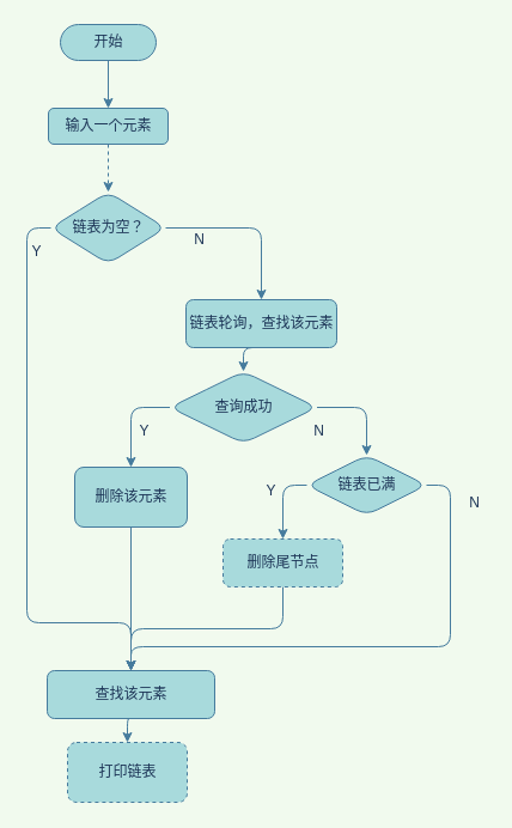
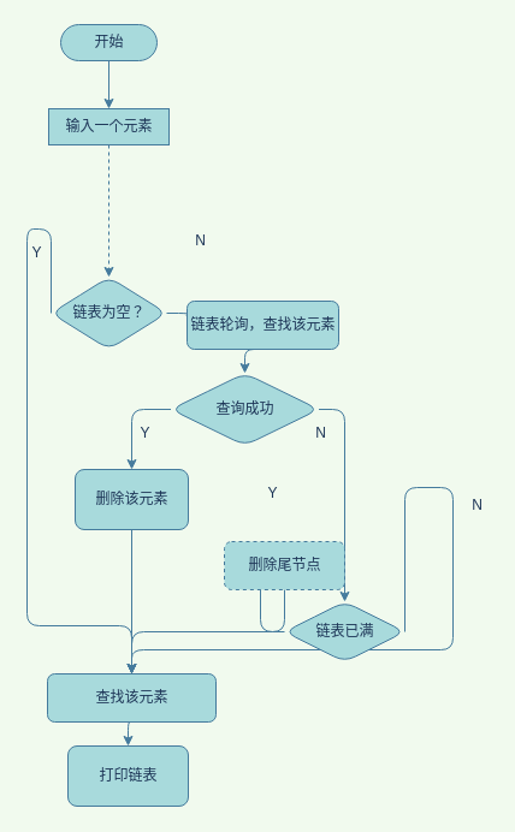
  <mxCell id="0" />
  <mxCell id="1" parent="0" />
  <mxCell id="2" style="edgeStyle=orthogonalEdgeStyle;orthogonalLoop=1;jettySize=auto;html=1;exitX=0.5;exitY=0.5;exitDx=0;exitDy=15;exitPerimeter=0;entryX=0.5;entryY=0;entryDx=0;entryDy=0;labelBackgroundColor=#F1FAEE;strokeColor=#457B9D;fontColor=#1D3557;" edge="1" parent="1" source="3" target="5"><mxGeometry relative="1" as="geometry" /></mxCell>
  <mxCell id="3" value="开始" style="html=1;dashed=0;whitespace=wrap;shape=mxgraph.dfd.start;rounded=1;fillColor=#A8DADC;strokeColor=#457B9D;fontColor=#1D3557;" vertex="1" parent="1"><mxGeometry x="50" y="20" width="80" height="30" as="geometry" /></mxCell>
  <mxCell id="4" style="edgeStyle=orthogonalEdgeStyle;orthogonalLoop=1;jettySize=auto;html=1;exitX=0.5;exitY=1;exitDx=0;exitDy=0;entryX=0.5;entryY=0;entryDx=0;entryDy=0;labelBackgroundColor=#F1FAEE;strokeColor=#457B9D;fontColor=#1D3557;dashed=1;" edge="1" parent="1" source="5" target="8"><mxGeometry relative="1" as="geometry" /></mxCell>
- <mxCell id="5" value="输入一个元素" style="html=1;dashed=0;whitespace=wrap;rounded=1;fillColor=#A8DADC;strokeColor=#457B9D;fontColor=#1D3557;" vertex="1" parent="1"><mxGeometry x="40" y="90" width="100" height="30" as="geometry" /></mxCell>
+ <mxCell id="5" value="输入一个元素" style="html=1;dashed=0;whitespace=wrap;fillColor=#A8DADC;strokeColor=#457B9D;fontColor=#1D3557;rounded=0;" vertex="1" parent="1"><mxGeometry x="40" y="90" width="100" height="30" as="geometry" /></mxCell>
  <mxCell id="6" style="edgeStyle=orthogonalEdgeStyle;orthogonalLoop=1;jettySize=auto;html=1;exitX=0;exitY=0.5;exitDx=0;exitDy=0;entryX=0.5;entryY=0;entryDx=0;entryDy=0;labelBackgroundColor=#F1FAEE;strokeColor=#457B9D;fontColor=#1D3557;" edge="1" parent="1" source="8" target="20"><mxGeometry relative="1" as="geometry"><mxPoint x="-2" y="250" as="targetPoint" /><Array as="points"><mxPoint x="22" y="190" /><mxPoint x="22" y="520" /><mxPoint x="109" y="520" /></Array></mxGeometry></mxCell>
  <mxCell id="7" style="edgeStyle=orthogonalEdgeStyle;orthogonalLoop=1;jettySize=auto;html=1;exitX=1;exitY=0.5;exitDx=0;exitDy=0;labelBackgroundColor=#F1FAEE;strokeColor=#457B9D;fontColor=#1D3557;" edge="1" parent="1" source="8" target="12"><mxGeometry relative="1" as="geometry" /></mxCell>
- <mxCell id="8" value="链表为空？" style="shape=rhombus;html=1;dashed=0;whitespace=wrap;perimeter=rhombusPerimeter;rounded=1;fillColor=#A8DADC;strokeColor=#457B9D;fontColor=#1D3557;" vertex="1" parent="1"><mxGeometry x="42" y="160" width="96" height="60" as="geometry" /></mxCell>
+ <mxCell id="8" value="链表为空？" style="shape=rhombus;html=1;dashed=0;whitespace=wrap;perimeter=rhombusPerimeter;rounded=1;fillColor=#A8DADC;strokeColor=#457B9D;fontColor=#1D3557;" vertex="1" parent="1"><mxGeometry x="42" y="230" width="96" height="60" as="geometry" /></mxCell>
  <mxCell id="9" value="Y" style="text;html=1;align=center;verticalAlign=middle;resizable=0;points=[];autosize=1;strokeColor=none;rounded=1;fontColor=#1D3557;" vertex="1" parent="1"><mxGeometry x="20" y="200" width="20" height="20" as="geometry" /></mxCell>
  <mxCell id="10" value="N" style="text;html=1;align=center;verticalAlign=middle;resizable=0;points=[];autosize=1;strokeColor=none;rounded=1;fontColor=#1D3557;" vertex="1" parent="1"><mxGeometry x="156" y="190" width="20" height="20" as="geometry" /></mxCell>
  <mxCell id="11" style="edgeStyle=orthogonalEdgeStyle;orthogonalLoop=1;jettySize=auto;html=1;exitX=0.5;exitY=1;exitDx=0;exitDy=0;entryX=0.5;entryY=0;entryDx=0;entryDy=0;labelBackgroundColor=#F1FAEE;strokeColor=#457B9D;fontColor=#1D3557;" edge="1" parent="1" source="12" target="15"><mxGeometry relative="1" as="geometry" /></mxCell>
  <mxCell id="12" value="链表轮询，查找该元素" style="html=1;dashed=0;whitespace=wrap;rounded=1;fillColor=#A8DADC;strokeColor=#457B9D;fontColor=#1D3557;" vertex="1" parent="1"><mxGeometry x="155" y="250" width="126" height="40" as="geometry" /></mxCell>
  <mxCell id="13" style="edgeStyle=orthogonalEdgeStyle;orthogonalLoop=1;jettySize=auto;html=1;exitX=0;exitY=0.5;exitDx=0;exitDy=0;entryX=0.5;entryY=0;entryDx=0;entryDy=0;labelBackgroundColor=#F1FAEE;strokeColor=#457B9D;fontColor=#1D3557;" edge="1" parent="1" source="15" target="17"><mxGeometry relative="1" as="geometry" /></mxCell>
  <mxCell id="14" style="edgeStyle=orthogonalEdgeStyle;orthogonalLoop=1;jettySize=auto;html=1;exitX=1;exitY=0.5;exitDx=0;exitDy=0;entryX=0.5;entryY=0;entryDx=0;entryDy=0;labelBackgroundColor=#F1FAEE;strokeColor=#457B9D;fontColor=#1D3557;" edge="1" parent="1" source="15" target="25"><mxGeometry relative="1" as="geometry" /></mxCell>
  <mxCell id="15" value="查询成功" style="shape=rhombus;html=1;dashed=0;whitespace=wrap;perimeter=rhombusPerimeter;rounded=1;fillColor=#A8DADC;strokeColor=#457B9D;fontColor=#1D3557;" vertex="1" parent="1"><mxGeometry x="141.5" y="310" width="123" height="60" as="geometry" /></mxCell>
  <mxCell id="16" style="edgeStyle=orthogonalEdgeStyle;orthogonalLoop=1;jettySize=auto;html=1;exitX=0.5;exitY=1;exitDx=0;exitDy=0;entryX=0.5;entryY=0;entryDx=0;entryDy=0;labelBackgroundColor=#F1FAEE;strokeColor=#457B9D;fontColor=#1D3557;" edge="1" parent="1" source="17" target="20"><mxGeometry relative="1" as="geometry" /></mxCell>
  <mxCell id="17" value="删除该元素" style="html=1;dashed=0;whitespace=wrap;rounded=1;fillColor=#A8DADC;strokeColor=#457B9D;fontColor=#1D3557;" vertex="1" parent="1"><mxGeometry x="62" y="390" width="94" height="50" as="geometry" /></mxCell>
  <mxCell id="18" value="Y" style="text;html=1;align=center;verticalAlign=middle;resizable=0;points=[];autosize=1;strokeColor=none;rounded=1;fontColor=#1D3557;" vertex="1" parent="1"><mxGeometry x="110" y="350" width="20" height="20" as="geometry" /></mxCell>
  <mxCell id="19" style="edgeStyle=orthogonalEdgeStyle;orthogonalLoop=1;jettySize=auto;html=1;exitX=0.5;exitY=1;exitDx=0;exitDy=0;entryX=0.5;entryY=0;entryDx=0;entryDy=0;labelBackgroundColor=#F1FAEE;strokeColor=#457B9D;fontColor=#1D3557;" edge="1" parent="1" source="20" target="21"><mxGeometry relative="1" as="geometry" /></mxCell>
  <mxCell id="20" value="查找该元素" style="html=1;dashed=0;whitespace=wrap;rounded=1;fillColor=#A8DADC;strokeColor=#457B9D;fontColor=#1D3557;" vertex="1" parent="1"><mxGeometry x="39" y="560" width="140" height="40" as="geometry" /></mxCell>
- <mxCell id="21" value="打印链表" style="html=1;dashed=1;whitespace=wrap;rounded=1;fillColor=#A8DADC;strokeColor=#457B9D;fontColor=#1D3557;" vertex="1" parent="1"><mxGeometry x="56" y="620" width="100" height="50" as="geometry" /></mxCell>
+ <mxCell id="21" value="打印链表" style="html=1;dashed=0;whitespace=wrap;rounded=1;fillColor=#A8DADC;strokeColor=#457B9D;fontColor=#1D3557;" vertex="1" parent="1"><mxGeometry x="56" y="620" width="100" height="50" as="geometry" /></mxCell>
  <mxCell id="22" value="N" style="text;html=1;align=center;verticalAlign=middle;resizable=0;points=[];autosize=1;strokeColor=none;rounded=1;fontColor=#1D3557;" vertex="1" parent="1"><mxGeometry x="256" y="350" width="20" height="20" as="geometry" /></mxCell>
  <mxCell id="23" style="edgeStyle=orthogonalEdgeStyle;orthogonalLoop=1;jettySize=auto;html=1;exitX=0;exitY=0.5;exitDx=0;exitDy=0;labelBackgroundColor=#F1FAEE;strokeColor=#457B9D;fontColor=#1D3557;" edge="1" parent="1" source="25" target="27"><mxGeometry relative="1" as="geometry" /></mxCell>
  <mxCell id="24" style="edgeStyle=orthogonalEdgeStyle;orthogonalLoop=1;jettySize=auto;html=1;exitX=1;exitY=0.5;exitDx=0;exitDy=0;entryX=0.5;entryY=0;entryDx=0;entryDy=0;labelBackgroundColor=#F1FAEE;strokeColor=#457B9D;fontColor=#1D3557;" edge="1" parent="1" source="25" target="20"><mxGeometry relative="1" as="geometry"><Array as="points"><mxPoint x="376" y="405" /><mxPoint x="376" y="540" /><mxPoint x="109" y="540" /></Array></mxGeometry></mxCell>
- <mxCell id="25" value="链表已满" style="shape=rhombus;html=1;dashed=0;whitespace=wrap;perimeter=rhombusPerimeter;rounded=1;fillColor=#A8DADC;strokeColor=#457B9D;fontColor=#1D3557;" vertex="1" parent="1"><mxGeometry x="256" y="380" width="100" height="50" as="geometry" /></mxCell>
+ <mxCell id="25" value="链表已满" style="shape=rhombus;html=1;dashed=0;whitespace=wrap;perimeter=rhombusPerimeter;rounded=1;fillColor=#A8DADC;strokeColor=#457B9D;fontColor=#1D3557;" vertex="1" parent="1"><mxGeometry x="236" y="500" width="100" height="50" as="geometry" /></mxCell>
  <mxCell id="26" style="edgeStyle=orthogonalEdgeStyle;orthogonalLoop=1;jettySize=auto;html=1;exitX=0.5;exitY=1;exitDx=0;exitDy=0;entryX=0.5;entryY=0;entryDx=0;entryDy=0;labelBackgroundColor=#F1FAEE;strokeColor=#457B9D;fontColor=#1D3557;" edge="1" parent="1" source="27" target="20"><mxGeometry relative="1" as="geometry" /></mxCell>
  <mxCell id="27" value="删除尾节点" style="html=1;dashed=1;whitespace=wrap;rounded=1;fillColor=#A8DADC;strokeColor=#457B9D;fontColor=#1D3557;" vertex="1" parent="1"><mxGeometry x="186" y="450" width="100" height="40" as="geometry" /></mxCell>
  <mxCell id="28" value="Y" style="text;html=1;align=center;verticalAlign=middle;resizable=0;points=[];autosize=1;strokeColor=none;rounded=1;fontColor=#1D3557;" vertex="1" parent="1"><mxGeometry x="216" y="400" width="20" height="20" as="geometry" /></mxCell>
  <mxCell id="29" value="N" style="text;html=1;align=center;verticalAlign=middle;resizable=0;points=[];autosize=1;strokeColor=none;fontColor=#1D3557;" vertex="1" parent="1"><mxGeometry x="386" y="410" width="20" height="20" as="geometry" /></mxCell>
